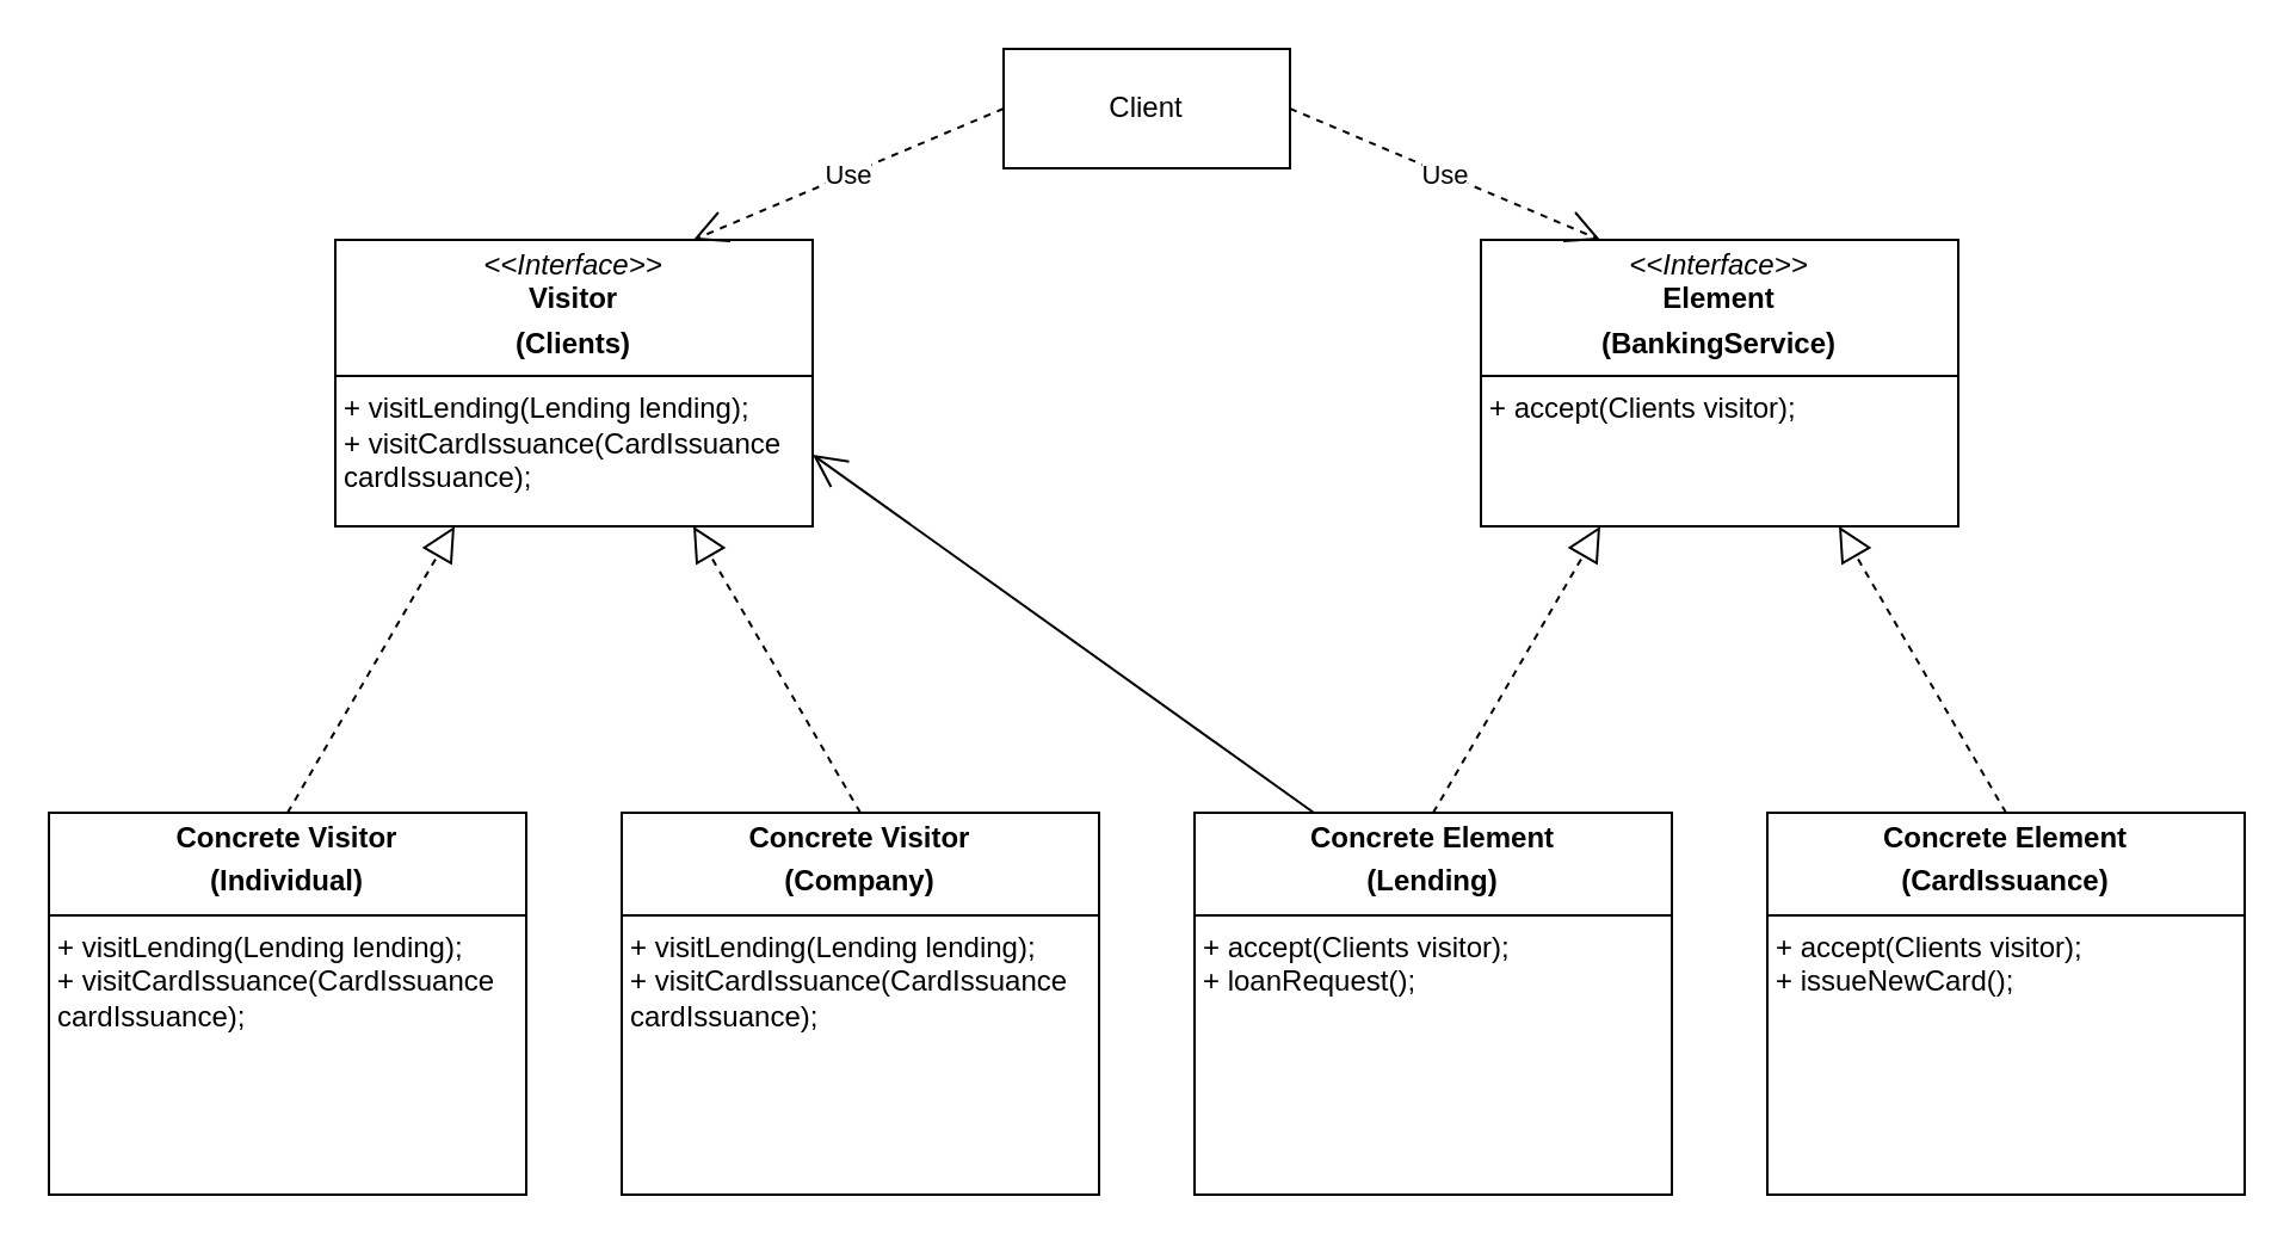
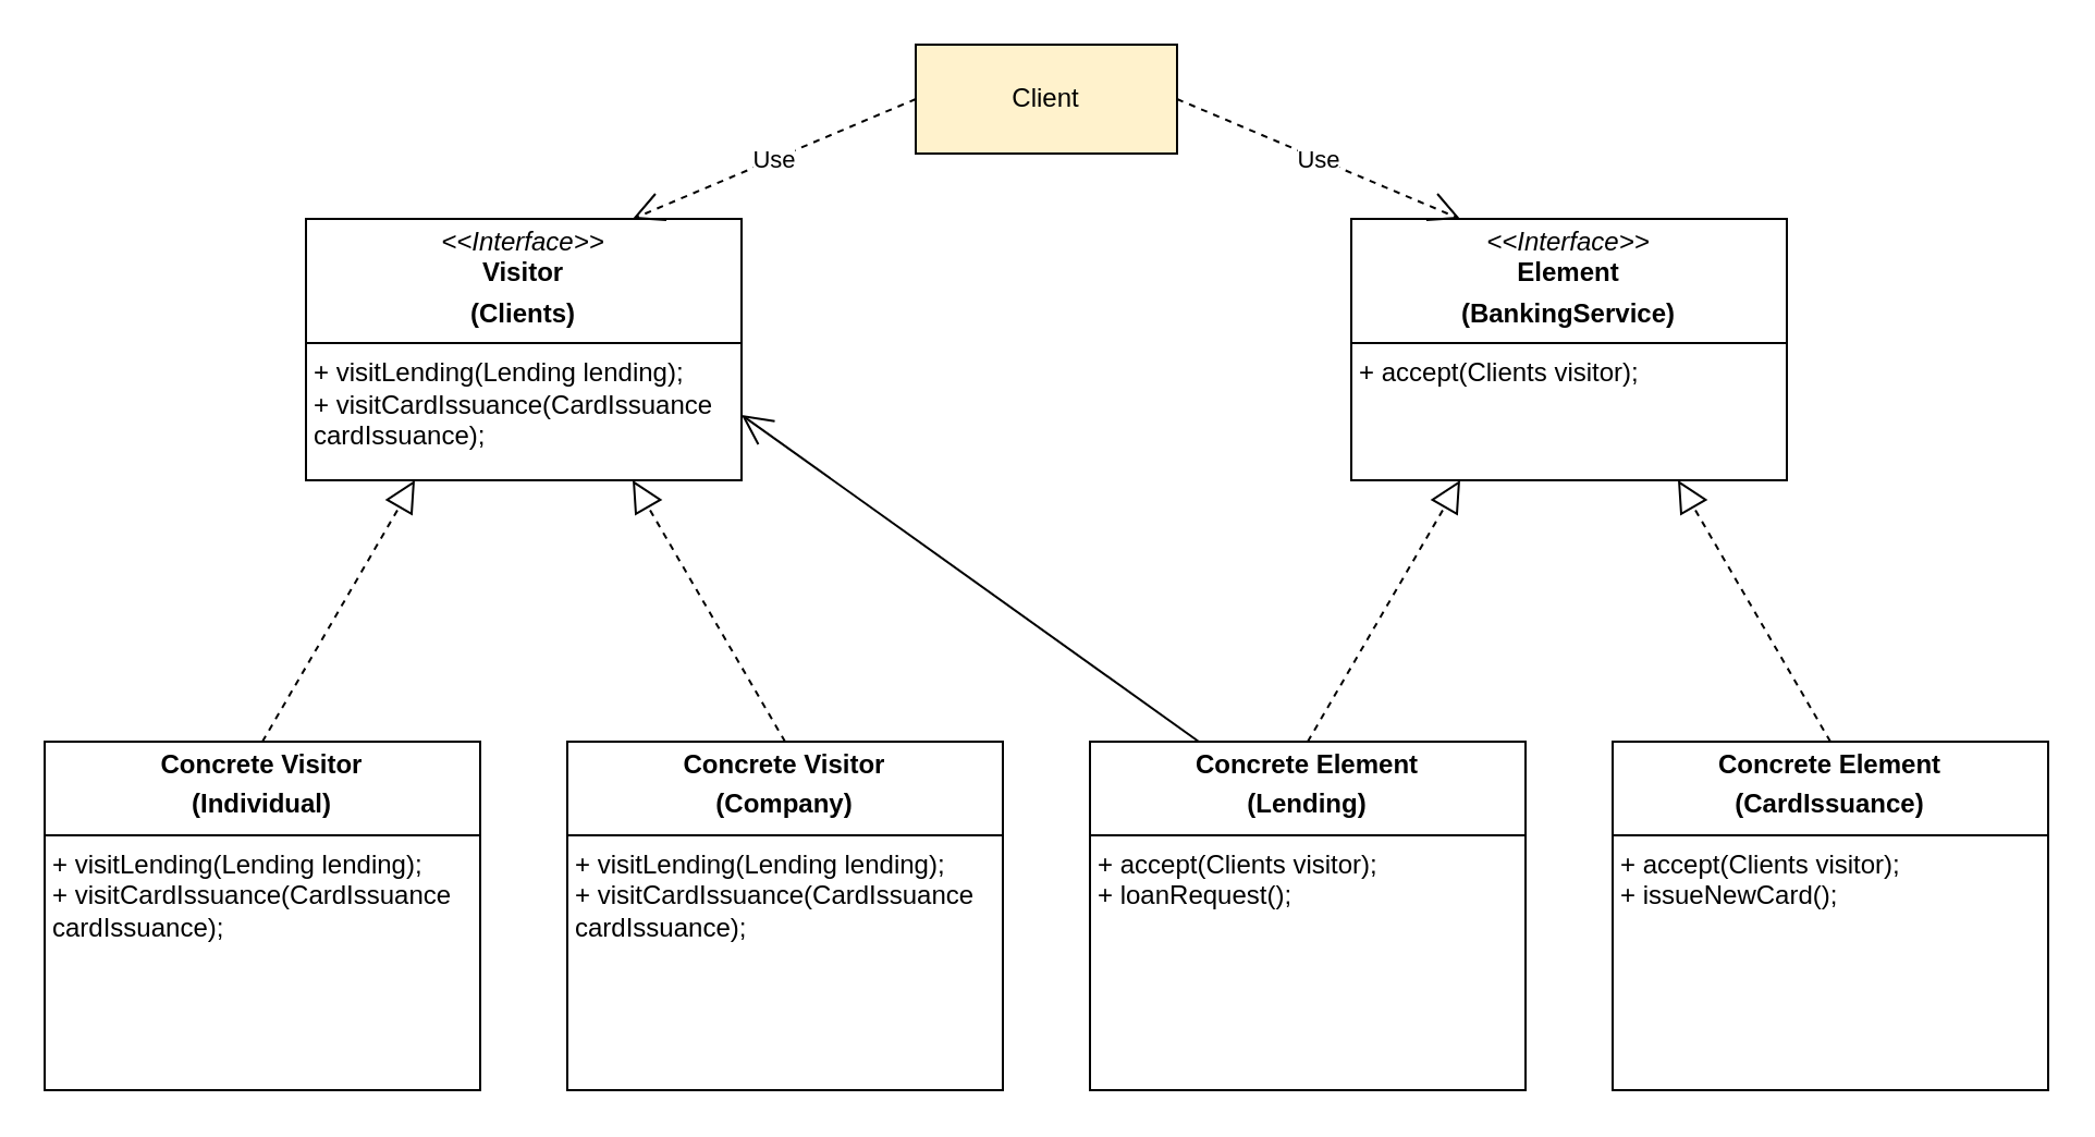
  <mxCell id="0" />
  <mxCell id="1" parent="0" />
  <mxCell id="2" value="&lt;p style=&quot;margin:0px;margin-top:4px;text-align:center;&quot;&gt;&lt;i&gt;&amp;lt;&amp;lt;Interface&amp;gt;&amp;gt;&lt;/i&gt;&lt;br&gt;&lt;b&gt;Visitor&lt;/b&gt;&lt;/p&gt;&lt;p style=&quot;margin:0px;margin-top:4px;text-align:center;&quot;&gt;&lt;b&gt;(Clients)&lt;/b&gt;&lt;/p&gt;&lt;hr size=&quot;1&quot; style=&quot;border-style:solid;&quot;&gt;&lt;p style=&quot;margin:0px;margin-left:4px;&quot;&gt;+ visitLending(Lending lending);&lt;br&gt;+ visitCardIssuance(CardIssuance cardIssuance);&lt;/p&gt;" style="verticalAlign=top;align=left;overflow=fill;html=1;whiteSpace=wrap;" vertex="1" parent="1"><mxGeometry x="140" y="100" width="200" height="120" as="geometry" /></mxCell>
  <mxCell id="3" value="&lt;p style=&quot;margin:0px;margin-top:4px;text-align:center;&quot;&gt;&lt;i&gt;&amp;lt;&amp;lt;Interface&amp;gt;&amp;gt;&lt;/i&gt;&lt;br&gt;&lt;b&gt;Element&lt;/b&gt;&lt;/p&gt;&lt;p style=&quot;margin:0px;margin-top:4px;text-align:center;&quot;&gt;&lt;b&gt;(BankingService)&lt;/b&gt;&lt;/p&gt;&lt;hr size=&quot;1&quot; style=&quot;border-style:solid;&quot;&gt;&lt;p style=&quot;margin:0px;margin-left:4px;&quot;&gt;+ accept(Clients visitor);&lt;br&gt;&lt;/p&gt;" style="verticalAlign=top;align=left;overflow=fill;html=1;whiteSpace=wrap;" vertex="1" parent="1"><mxGeometry x="620" y="100" width="200" height="120" as="geometry" /></mxCell>
  <mxCell id="4" value="&lt;p style=&quot;margin:0px;margin-top:4px;text-align:center;&quot;&gt;&lt;b&gt;Concrete Visitor&lt;/b&gt;&lt;/p&gt;&lt;p style=&quot;margin:0px;margin-top:4px;text-align:center;&quot;&gt;&lt;b&gt;(Individual)&lt;/b&gt;&lt;/p&gt;&lt;hr size=&quot;1&quot; style=&quot;border-style:solid;&quot;&gt;&lt;p style=&quot;margin:0px;margin-left:4px;&quot;&gt;+ visitLending(Lending lending);&lt;br&gt;+ visitCardIssuance(CardIssuance cardIssuance);&lt;/p&gt;" style="verticalAlign=top;align=left;overflow=fill;html=1;whiteSpace=wrap;" vertex="1" parent="1"><mxGeometry x="20" y="340" width="200" height="160" as="geometry" /></mxCell>
  <mxCell id="5" value="&lt;p style=&quot;margin:0px;margin-top:4px;text-align:center;&quot;&gt;&lt;b&gt;Concrete Visitor&lt;/b&gt;&lt;/p&gt;&lt;p style=&quot;margin:0px;margin-top:4px;text-align:center;&quot;&gt;&lt;b&gt;(Company)&lt;/b&gt;&lt;/p&gt;&lt;hr size=&quot;1&quot; style=&quot;border-style:solid;&quot;&gt;&lt;p style=&quot;margin:0px;margin-left:4px;&quot;&gt;+ visitLending(Lending lending);&lt;br&gt;+ visitCardIssuance(CardIssuance cardIssuance);&lt;/p&gt;" style="verticalAlign=top;align=left;overflow=fill;html=1;whiteSpace=wrap;" vertex="1" parent="1"><mxGeometry x="260" y="340" width="200" height="160" as="geometry" /></mxCell>
  <mxCell id="6" value="&lt;p style=&quot;margin:0px;margin-top:4px;text-align:center;&quot;&gt;&lt;b&gt;Concrete Element&lt;/b&gt;&lt;/p&gt;&lt;p style=&quot;margin:0px;margin-top:4px;text-align:center;&quot;&gt;&lt;b&gt;(Lending)&lt;/b&gt;&lt;/p&gt;&lt;hr size=&quot;1&quot; style=&quot;border-style:solid;&quot;&gt;&lt;p style=&quot;margin:0px;margin-left:4px;&quot;&gt;+ accept(Clients visitor);&lt;/p&gt;&lt;p style=&quot;margin:0px;margin-left:4px;&quot;&gt;+ loanRequest();&lt;/p&gt;" style="verticalAlign=top;align=left;overflow=fill;html=1;whiteSpace=wrap;" vertex="1" parent="1"><mxGeometry x="500" y="340" width="200" height="160" as="geometry" /></mxCell>
  <mxCell id="7" value="&lt;p style=&quot;margin:0px;margin-top:4px;text-align:center;&quot;&gt;&lt;b&gt;Concrete Element&lt;/b&gt;&lt;/p&gt;&lt;p style=&quot;margin:0px;margin-top:4px;text-align:center;&quot;&gt;&lt;b&gt;(CardIssuance)&lt;/b&gt;&lt;/p&gt;&lt;hr size=&quot;1&quot; style=&quot;border-style:solid;&quot;&gt;&lt;p style=&quot;margin:0px;margin-left:4px;&quot;&gt;+ accept(Clients visitor);&lt;/p&gt;&lt;p style=&quot;margin:0px;margin-left:4px;&quot;&gt;+ issueNewCard();&lt;/p&gt;" style="verticalAlign=top;align=left;overflow=fill;html=1;whiteSpace=wrap;" vertex="1" parent="1"><mxGeometry x="740" y="340" width="200" height="160" as="geometry" /></mxCell>
  <mxCell id="8" value="" style="endArrow=block;dashed=1;endFill=0;endSize=12;html=1;rounded=0;exitX=0.5;exitY=0;exitDx=0;exitDy=0;entryX=0.25;entryY=1;entryDx=0;entryDy=0;" edge="1" parent="1" source="4" target="2"><mxGeometry width="160" relative="1" as="geometry"><mxPoint x="480" y="260" as="sourcePoint" /><mxPoint x="640" y="260" as="targetPoint" /></mxGeometry></mxCell>
  <mxCell id="9" value="" style="endArrow=block;dashed=1;endFill=0;endSize=12;html=1;rounded=0;exitX=0.5;exitY=0;exitDx=0;exitDy=0;entryX=0.75;entryY=1;entryDx=0;entryDy=0;" edge="1" parent="1" source="5" target="2"><mxGeometry width="160" relative="1" as="geometry"><mxPoint x="480" y="260" as="sourcePoint" /><mxPoint x="640" y="260" as="targetPoint" /></mxGeometry></mxCell>
  <mxCell id="10" value="" style="endArrow=block;dashed=1;endFill=0;endSize=12;html=1;rounded=0;exitX=0.5;exitY=0;exitDx=0;exitDy=0;entryX=0.25;entryY=1;entryDx=0;entryDy=0;" edge="1" parent="1" source="6" target="3"><mxGeometry width="160" relative="1" as="geometry"><mxPoint x="480" y="260" as="sourcePoint" /><mxPoint x="640" y="260" as="targetPoint" /></mxGeometry></mxCell>
  <mxCell id="11" value="" style="endArrow=block;dashed=1;endFill=0;endSize=12;html=1;rounded=0;exitX=0.5;exitY=0;exitDx=0;exitDy=0;entryX=0.75;entryY=1;entryDx=0;entryDy=0;" edge="1" parent="1" source="7" target="3"><mxGeometry width="160" relative="1" as="geometry"><mxPoint x="480" y="260" as="sourcePoint" /><mxPoint x="640" y="260" as="targetPoint" /></mxGeometry></mxCell>
  <mxCell id="12" value="Use" style="endArrow=open;endSize=12;dashed=1;html=1;rounded=0;exitX=0;exitY=0.5;exitDx=0;exitDy=0;entryX=0.75;entryY=0;entryDx=0;entryDy=0;" edge="1" parent="1" source="14" target="2"><mxGeometry width="160" relative="1" as="geometry"><mxPoint x="480" y="260" as="sourcePoint" /><mxPoint x="640" y="260" as="targetPoint" /></mxGeometry></mxCell>
  <mxCell id="13" value="" style="endArrow=open;endFill=1;endSize=12;html=1;rounded=0;exitX=0.25;exitY=0;exitDx=0;exitDy=0;entryX=1;entryY=0.75;entryDx=0;entryDy=0;" edge="1" parent="1" source="6" target="2"><mxGeometry width="160" relative="1" as="geometry"><mxPoint x="480" y="260" as="sourcePoint" /><mxPoint x="640" y="260" as="targetPoint" /><Array as="points" /></mxGeometry></mxCell>
- <mxCell id="14" value="Client" style="html=1;whiteSpace=wrap;" vertex="1" parent="1"><mxGeometry x="420" y="20" width="120" height="50" as="geometry" /></mxCell>
+ <mxCell id="14" value="Client" style="html=1;whiteSpace=wrap;fillColor=#fff2cc;" vertex="1" parent="1"><mxGeometry x="420" y="20" width="120" height="50" as="geometry" /></mxCell>
  <mxCell id="15" value="Use" style="endArrow=open;endSize=12;dashed=1;html=1;rounded=0;exitX=1;exitY=0.5;exitDx=0;exitDy=0;entryX=0.25;entryY=0;entryDx=0;entryDy=0;" edge="1" parent="1" source="14" target="3"><mxGeometry width="160" relative="1" as="geometry"><mxPoint x="480" y="260" as="sourcePoint" /><mxPoint x="640" y="260" as="targetPoint" /></mxGeometry></mxCell>
